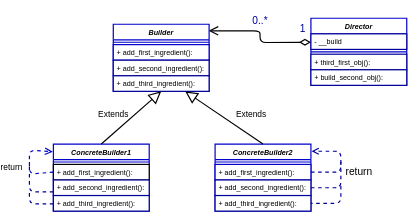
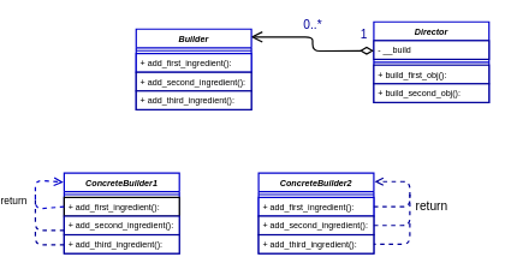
  <mxCell id="0" />
  <mxCell id="1" parent="0" />
  <mxCell id="2" value="Director" style="swimlane;fontStyle=3;align=center;verticalAlign=top;childLayout=stackLayout;horizontal=1;startSize=26;horizontalStack=0;resizeParent=1;resizeParentMax=0;resizeLast=0;collapsible=1;marginBottom=0;fontColor=#000000;strokeColor=#0000CC;strokeWidth=2;fillColor=#FFFFFF;" parent="1" vertex="1"><mxGeometry x="490" y="30" width="160" height="112" as="geometry" /></mxCell>
  <mxCell id="3" value="- __build" style="text;align=left;verticalAlign=top;spacingLeft=4;spacingRight=4;overflow=hidden;rotatable=0;points=[[0,0.5],[1,0.5]];portConstraint=eastwest;fillColor=#FFFFFF;strokeWidth=2;strokeColor=#000099;fontColor=#000000;" parent="2" vertex="1"><mxGeometry y="26" width="160" height="26" as="geometry" /></mxCell>
  <mxCell id="4" value="" style="line;strokeWidth=2;align=left;verticalAlign=middle;spacingTop=-1;spacingLeft=3;spacingRight=3;rotatable=0;labelPosition=right;points=[];portConstraint=eastwest;fontColor=#000000;strokeColor=#0000CC;fillColor=#FFFFFF;" parent="2" vertex="1"><mxGeometry y="52" width="160" height="8" as="geometry" /></mxCell>
- <mxCell id="5" value="+ third_first_obj(): " style="text;align=left;verticalAlign=top;spacingLeft=4;spacingRight=4;overflow=hidden;rotatable=0;points=[[0,0.5],[1,0.5]];portConstraint=eastwest;fillColor=#FFFFFF;strokeWidth=2;strokeColor=#000099;fontColor=#000000;" parent="2" vertex="1"><mxGeometry y="60" width="160" height="26" as="geometry" /></mxCell>
+ <mxCell id="5" value="+ build_first_obj(): " style="text;align=left;verticalAlign=top;spacingLeft=4;spacingRight=4;overflow=hidden;rotatable=0;points=[[0,0.5],[1,0.5]];portConstraint=eastwest;fillColor=#FFFFFF;strokeWidth=2;strokeColor=#000099;fontColor=#000000;" parent="2" vertex="1"><mxGeometry y="60" width="160" height="26" as="geometry" /></mxCell>
  <mxCell id="6" value="+ build_second_obj(): " style="text;align=left;verticalAlign=top;spacingLeft=4;spacingRight=4;overflow=hidden;rotatable=0;points=[[0,0.5],[1,0.5]];portConstraint=eastwest;fillColor=#FFFFFF;strokeWidth=2;strokeColor=#000099;fontColor=#000000;" parent="2" vertex="1"><mxGeometry y="86" width="160" height="26" as="geometry" /></mxCell>
  <mxCell id="7" value="1" style="endArrow=open;html=1;endSize=12;startArrow=diamondThin;startSize=14;startFill=0;edgeStyle=orthogonalEdgeStyle;align=left;verticalAlign=bottom;entryX=0.994;entryY=0.098;entryDx=0;entryDy=0;entryPerimeter=0;labelBackgroundColor=none;fontColor=#000099;fontSize=17;strokeWidth=2;strokeColor=#000000;" parent="1" target="8" edge="1"><mxGeometry x="0.0" y="-65" relative="1" as="geometry"><mxPoint x="490" y="70" as="sourcePoint" /><mxPoint x="480" y="160" as="targetPoint" /><mxPoint as="offset" /></mxGeometry></mxCell>
  <mxCell id="8" value="Builder" style="swimlane;fontStyle=3;align=center;verticalAlign=top;childLayout=stackLayout;horizontal=1;startSize=26;horizontalStack=0;resizeParent=1;resizeParentMax=0;resizeLast=0;collapsible=1;marginBottom=0;fontColor=#000000;strokeColor=#0000CC;strokeWidth=2;fillColor=#FFFFFF;" parent="1" vertex="1"><mxGeometry x="160" y="40" width="160" height="112" as="geometry" /></mxCell>
  <mxCell id="9" value="" style="line;strokeWidth=2;align=left;verticalAlign=middle;spacingTop=-1;spacingLeft=3;spacingRight=3;rotatable=0;labelPosition=right;points=[];portConstraint=eastwest;fontColor=#000000;strokeColor=#0000CC;fillColor=#FFFFFF;" parent="8" vertex="1"><mxGeometry y="26" width="160" height="8" as="geometry" /></mxCell>
  <mxCell id="10" value="+ add_first_ingredient(): " style="text;align=left;verticalAlign=top;spacingLeft=4;spacingRight=4;overflow=hidden;rotatable=0;points=[[0,0.5],[1,0.5]];portConstraint=eastwest;fontColor=#000000;strokeColor=#0000CC;strokeWidth=2;fillColor=#FFFFFF;" parent="8" vertex="1"><mxGeometry y="34" width="160" height="26" as="geometry" /></mxCell>
  <mxCell id="11" value="+ add_second_ingredient(): " style="text;align=left;verticalAlign=top;spacingLeft=4;spacingRight=4;overflow=hidden;rotatable=0;points=[[0,0.5],[1,0.5]];portConstraint=eastwest;fillColor=#FFFFFF;strokeWidth=2;strokeColor=#000099;fontColor=#000000;" parent="8" vertex="1"><mxGeometry y="60" width="160" height="26" as="geometry" /></mxCell>
  <mxCell id="12" value="+ add_third_ingredient(): " style="text;align=left;verticalAlign=top;spacingLeft=4;spacingRight=4;overflow=hidden;rotatable=0;points=[[0,0.5],[1,0.5]];portConstraint=eastwest;fillColor=#FFFFFF;strokeWidth=2;strokeColor=#000099;fontColor=#000000;" parent="8" vertex="1"><mxGeometry y="86" width="160" height="26" as="geometry" /></mxCell>
  <mxCell id="13" value="0..*" style="text;html=1;align=center;verticalAlign=middle;resizable=0;points=[];autosize=1;fontSize=17;fontColor=#000099;" parent="1" vertex="1"><mxGeometry x="385" y="20" width="40" height="30" as="geometry" /></mxCell>
  <mxCell id="14" value="ConcreteBuilder1" style="swimlane;fontStyle=3;align=center;verticalAlign=top;childLayout=stackLayout;horizontal=1;startSize=26;horizontalStack=0;resizeParent=1;resizeParentMax=0;resizeLast=0;collapsible=1;marginBottom=0;fontColor=#000000;strokeColor=#0000CC;strokeWidth=2;fillColor=#FFFFFF;" parent="1" vertex="1"><mxGeometry x="60" y="240" width="160" height="112" as="geometry" /></mxCell>
  <mxCell id="15" value="" style="line;strokeWidth=2;align=left;verticalAlign=middle;spacingTop=-1;spacingLeft=3;spacingRight=3;rotatable=0;labelPosition=right;points=[];portConstraint=eastwest;fontColor=#000000;strokeColor=#0000CC;fillColor=#FFFFFF;" parent="14" vertex="1"><mxGeometry y="26" width="160" height="8" as="geometry" /></mxCell>
  <mxCell id="16" value="+ add_first_ingredient(): " style="text;align=left;verticalAlign=top;spacingLeft=4;spacingRight=4;overflow=hidden;rotatable=0;points=[[0,0.5],[1,0.5]];portConstraint=eastwest;fontColor=#000000;strokeColor=#000000;strokeWidth=2;fillColor=#FFFFFF;" parent="14" vertex="1"><mxGeometry y="34" width="160" height="26" as="geometry" /></mxCell>
  <mxCell id="17" value="+ add_second_ingredient(): " style="text;align=left;verticalAlign=top;spacingLeft=4;spacingRight=4;overflow=hidden;rotatable=0;points=[[0,0.5],[1,0.5]];portConstraint=eastwest;fillColor=#FFFFFF;strokeWidth=2;strokeColor=#000099;fontColor=#000000;" parent="14" vertex="1"><mxGeometry y="60" width="160" height="26" as="geometry" /></mxCell>
  <mxCell id="18" value="+ add_third_ingredient(): " style="text;align=left;verticalAlign=top;spacingLeft=4;spacingRight=4;overflow=hidden;rotatable=0;points=[[0,0.5],[1,0.5]];portConstraint=eastwest;fillColor=#FFFFFF;strokeWidth=2;strokeColor=#000099;fontColor=#000000;" parent="14" vertex="1"><mxGeometry y="86" width="160" height="26" as="geometry" /></mxCell>
  <mxCell id="19" value="return" style="html=1;verticalAlign=bottom;endArrow=open;dashed=1;endSize=9;exitX=0;exitY=0.5;exitDx=0;exitDy=0;entryX=-0.006;entryY=0.116;entryDx=0;entryDy=0;targetPerimeterSpacing=2;strokeWidth=2;strokeColor=#0000CC;fontColor=#000000;labelBackgroundColor=none;fontSize=14;entryPerimeter=0;" parent="14" source="16" target="14" edge="1"><mxGeometry x="-0.327" y="30" relative="1" as="geometry"><mxPoint x="310" y="-163" as="sourcePoint" /><mxPoint x="520" y="-197" as="targetPoint" /><Array as="points"><mxPoint x="-40" y="50" /><mxPoint x="-40" y="10" /></Array><mxPoint as="offset" /></mxGeometry></mxCell>
  <mxCell id="20" value="ConcreteBuilder2" style="swimlane;fontStyle=3;align=center;verticalAlign=top;childLayout=stackLayout;horizontal=1;startSize=26;horizontalStack=0;resizeParent=1;resizeParentMax=0;resizeLast=0;collapsible=1;marginBottom=0;fontColor=#000000;strokeColor=#0000CC;strokeWidth=2;fillColor=#FFFFFF;" parent="1" vertex="1"><mxGeometry x="330" y="240" width="160" height="112" as="geometry" /></mxCell>
  <mxCell id="21" value="" style="line;strokeWidth=2;align=left;verticalAlign=middle;spacingTop=-1;spacingLeft=3;spacingRight=3;rotatable=0;labelPosition=right;points=[];portConstraint=eastwest;fontColor=#000000;strokeColor=#0000CC;fillColor=#FFFFFF;" parent="20" vertex="1"><mxGeometry y="26" width="160" height="8" as="geometry" /></mxCell>
  <mxCell id="22" value="+ add_first_ingredient(): " style="text;align=left;verticalAlign=top;spacingLeft=4;spacingRight=4;overflow=hidden;rotatable=0;points=[[0,0.5],[1,0.5]];portConstraint=eastwest;fontColor=#000000;strokeColor=#0000CC;strokeWidth=2;fillColor=#FFFFFF;" parent="20" vertex="1"><mxGeometry y="34" width="160" height="26" as="geometry" /></mxCell>
  <mxCell id="23" value="+ add_second_ingredient(): " style="text;align=left;verticalAlign=top;spacingLeft=4;spacingRight=4;overflow=hidden;rotatable=0;points=[[0,0.5],[1,0.5]];portConstraint=eastwest;fillColor=#FFFFFF;strokeWidth=2;strokeColor=#000099;fontColor=#000000;" parent="20" vertex="1"><mxGeometry y="60" width="160" height="26" as="geometry" /></mxCell>
  <mxCell id="24" value="+ add_third_ingredient(): " style="text;align=left;verticalAlign=top;spacingLeft=4;spacingRight=4;overflow=hidden;rotatable=0;points=[[0,0.5],[1,0.5]];portConstraint=eastwest;fillColor=#FFFFFF;strokeWidth=2;strokeColor=#000099;fontColor=#000000;" parent="20" vertex="1"><mxGeometry y="86" width="160" height="26" as="geometry" /></mxCell>
  <mxCell id="25" value="&lt;font color=&quot;#000000&quot;&gt;return&lt;/font&gt;" style="html=1;verticalAlign=bottom;endArrow=open;dashed=1;endSize=8;labelBackgroundColor=none;strokeColor=#000099;strokeWidth=2;fontSize=17;fontColor=#000099;exitX=1;exitY=0.5;exitDx=0;exitDy=0;entryX=1.006;entryY=0.107;entryDx=0;entryDy=0;entryPerimeter=0;" parent="20" source="22" target="20" edge="1"><mxGeometry x="-0.254" y="-33" relative="1" as="geometry"><mxPoint x="-10" y="180" as="sourcePoint" /><mxPoint x="210" y="-20" as="targetPoint" /><Array as="points"><mxPoint x="210" y="47" /><mxPoint x="210" y="12" /></Array><mxPoint x="-3" y="13" as="offset" /></mxGeometry></mxCell>
- <mxCell id="26" value="Extends" style="endArrow=block;endSize=16;endFill=0;html=1;labelBackgroundColor=none;strokeColor=#000000;strokeWidth=2;fontColor=#000000;entryX=0.5;entryY=1;entryDx=0;entryDy=0;exitX=0.5;exitY=0;exitDx=0;exitDy=0;fontSize=14;" parent="1" source="14" target="8" edge="1"><mxGeometry x="-0.279" y="24" width="160" relative="1" as="geometry"><mxPoint x="80" y="200" as="sourcePoint" /><mxPoint x="290" y="90" as="targetPoint" /><mxPoint as="offset" /></mxGeometry></mxCell>
- <mxCell id="27" value="Extends" style="endArrow=block;endSize=16;endFill=0;html=1;labelBackgroundColor=none;strokeColor=#000000;strokeWidth=2;fontColor=#000000;entryX=0.75;entryY=1;entryDx=0;entryDy=0;exitX=0.5;exitY=0;exitDx=0;exitDy=0;fontSize=14;" parent="1" source="20" target="8" edge="1"><mxGeometry x="-0.432" y="-30" width="160" relative="1" as="geometry"><mxPoint x="90" y="210" as="sourcePoint" /><mxPoint x="300" y="100" as="targetPoint" /><mxPoint as="offset" /></mxGeometry></mxCell>
  <mxCell id="28" value="" style="endArrow=none;dashed=1;html=1;labelBackgroundColor=none;strokeColor=#000099;strokeWidth=2;fontSize=17;fontColor=#000099;" parent="1" edge="1"><mxGeometry width="50" height="50" relative="1" as="geometry"><mxPoint x="60" y="320" as="sourcePoint" /><mxPoint x="20" y="270" as="targetPoint" /><Array as="points"><mxPoint x="20" y="320" /></Array></mxGeometry></mxCell>
  <mxCell id="29" value="" style="endArrow=none;dashed=1;html=1;labelBackgroundColor=none;strokeColor=#000099;strokeWidth=2;fontSize=17;fontColor=#000099;" parent="1" edge="1"><mxGeometry width="50" height="50" relative="1" as="geometry"><mxPoint x="60" y="340" as="sourcePoint" /><mxPoint x="20" y="320" as="targetPoint" /><Array as="points"><mxPoint x="20" y="340" /></Array></mxGeometry></mxCell>
  <mxCell id="30" value="" style="endArrow=none;dashed=1;html=1;labelBackgroundColor=none;strokeColor=#000099;strokeWidth=2;fontSize=17;fontColor=#000099;entryX=1;entryY=0.5;entryDx=0;entryDy=0;" parent="1" target="24" edge="1"><mxGeometry width="50" height="50" relative="1" as="geometry"><mxPoint x="540" y="310" as="sourcePoint" /><mxPoint x="330" y="430" as="targetPoint" /><Array as="points"><mxPoint x="540" y="339" /></Array></mxGeometry></mxCell>
  <mxCell id="31" value="" style="endArrow=none;dashed=1;html=1;labelBackgroundColor=none;strokeColor=#000099;strokeWidth=2;fontSize=17;fontColor=#000099;exitX=1;exitY=0.5;exitDx=0;exitDy=0;" parent="1" source="23" edge="1"><mxGeometry width="50" height="50" relative="1" as="geometry"><mxPoint x="190" y="460" as="sourcePoint" /><mxPoint x="540" y="270" as="targetPoint" /><Array as="points"><mxPoint x="540" y="313" /></Array></mxGeometry></mxCell>
